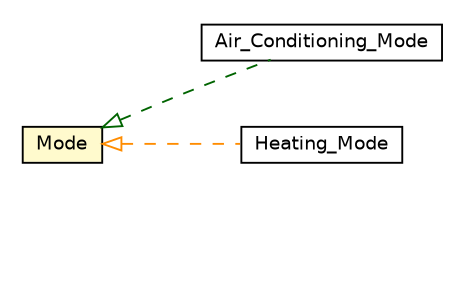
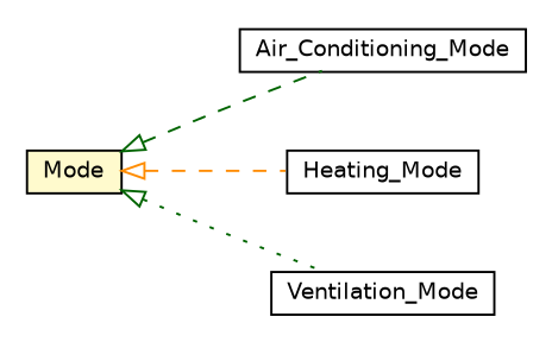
  digraph {
    nodesep=0.25
    rankdir=LR
    ranksep=0.5
    node [fontcolor=black fontname=Helvetica fontsize=10.0 shape=plaintext]
    edge [arrowtail=empty color=darkgreen dir=back fontname=Helvetica fontsize=10 headport=p labelfontname=Helvetica labelfontsize=10 style=dashed tailport=p]
    n1 [label=<<table title="org.universAAL.ontology.hvac.Mode" border="0" cellborder="1" cellspacing="0" cellpadding="2" port="p" bgcolor="lemonChiffon" href="./Mode.html"> 		<tr><td><table border="0" cellspacing="0" cellpadding="1"> <tr><td align="center" balign="center"> Mode </td></tr> 		</table></td></tr> 		</table>>]
    n2 [label=<<table title="org.universAAL.ontology.hvac.Air_Conditioning_Mode" border="0" cellborder="1" cellspacing="0" cellpadding="2" port="p" href="./Air_Conditioning_Mode.html"> 		<tr><td><table border="0" cellspacing="0" cellpadding="1"> <tr><td align="center" balign="center"> Air_Conditioning_Mode </td></tr> 		</table></td></tr> 		</table>>]
    n3 [label=<<table title="org.universAAL.ontology.hvac.Heating_Mode" border="0" cellborder="1" cellspacing="0" cellpadding="2" port="p" href="./Heating_Mode.html"> 		<tr><td><table border="0" cellspacing="0" cellpadding="1"> <tr><td align="center" balign="center"> Heating_Mode </td></tr> 		</table></td></tr> 		</table>>]
+   n4 [label=<<table title="org.universAAL.ontology.hvac.Ventilation_Mode" border="0" cellborder="1" cellspacing="0" cellpadding="2" port="p" href="./Ventilation_Mode.html"> 		<tr><td><table border="0" cellspacing="0" cellpadding="1"> <tr><td align="center" balign="center"> Ventilation_Mode </td></tr> 		</table></td></tr> 		</table>>]
    n1 -> n2
    n1 -> n3 [color=darkorange]
+   n1 -> n4 [style=dotted]
  }
